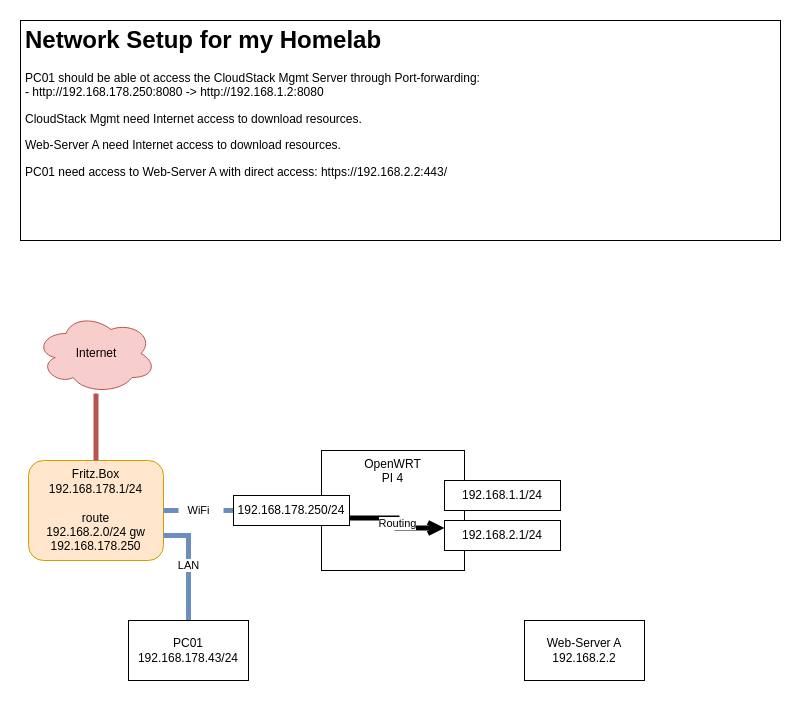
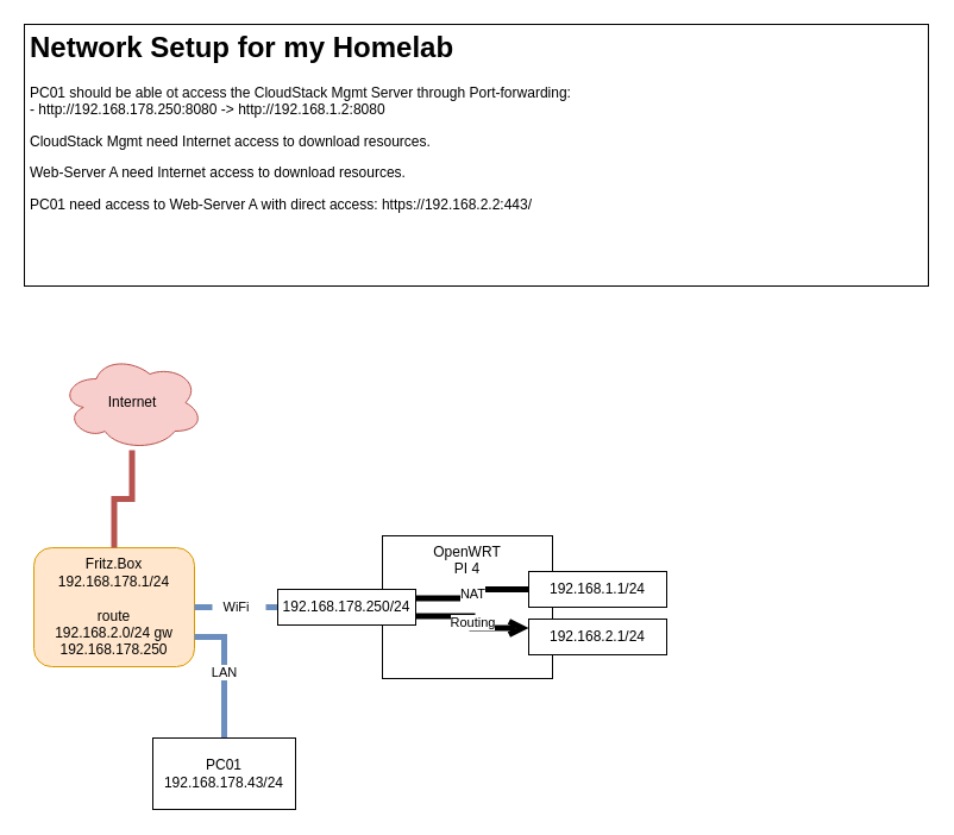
  <mxCell id="0" />
  <mxCell id="1" parent="0" />
  <mxCell id="2" value="&lt;div&gt;Fritz.Box&lt;/div&gt;&lt;div&gt;192.168.178.1/24&lt;/div&gt;&lt;div&gt;&lt;br&gt;&lt;/div&gt;&lt;div&gt;route&lt;/div&gt;&lt;div&gt;192.168.2.0/24 gw 192.168.178.250&lt;br&gt;&lt;/div&gt;" style="rounded=1;whiteSpace=wrap;html=1;fillColor=#ffe6cc;strokeColor=#d79b00;" vertex="1" parent="1"><mxGeometry x="28" y="460" width="135" height="100" as="geometry" /></mxCell>
  <mxCell id="3" style="edgeStyle=orthogonalEdgeStyle;rounded=0;orthogonalLoop=1;jettySize=auto;html=1;entryX=0.5;entryY=0;entryDx=0;entryDy=0;endArrow=none;endFill=0;strokeWidth=5;fillColor=#f8cecc;strokeColor=#b85450;" edge="1" parent="1" source="4" target="2"><mxGeometry relative="1" as="geometry" /></mxCell>
- <mxCell id="4" value="Internet" style="ellipse;shape=cloud;whiteSpace=wrap;html=1;fillColor=#f8cecc;strokeColor=#b85450;" vertex="1" parent="1"><mxGeometry x="35.5" y="313" width="120" height="80" as="geometry" /></mxCell>
+ <mxCell id="4" value="Internet" style="ellipse;shape=cloud;whiteSpace=wrap;html=1;fillColor=#f8cecc;strokeColor=#b85450;" vertex="1" parent="1"><mxGeometry x="50.5" y="298" width="120" height="80" as="geometry" /></mxCell>
  <mxCell id="5" value="&lt;div&gt;OpenWRT&lt;/div&gt;&lt;div&gt;PI 4&lt;/div&gt;" style="rounded=0;whiteSpace=wrap;html=1;verticalAlign=top;" vertex="1" parent="1"><mxGeometry x="321" y="450" width="143" height="120" as="geometry" /></mxCell>
  <mxCell id="6" value="WiFi" style="endArrow=none;dashed=1;html=1;rounded=0;strokeWidth=5;entryX=0;entryY=0.5;entryDx=0;entryDy=0;exitX=1;exitY=0.5;exitDx=0;exitDy=0;fillColor=#dae8fc;strokeColor=#6c8ebf;" edge="1" parent="1" source="2" target="9"><mxGeometry width="50" height="50" relative="1" as="geometry"><mxPoint x="208" y="510" as="sourcePoint" /><mxPoint x="456" y="510" as="targetPoint" /></mxGeometry></mxCell>
+ <mxCell id="7" value="NAT" style="edgeStyle=orthogonalEdgeStyle;rounded=0;orthogonalLoop=1;jettySize=auto;html=1;exitX=1;exitY=0.25;exitDx=0;exitDy=0;entryX=0;entryY=0.5;entryDx=0;entryDy=0;endArrow=none;endFill=0;strokeWidth=5;" edge="1" parent="1" source="9" target="10"><mxGeometry relative="1" as="geometry" /></mxCell>
  <mxCell id="8" value="Routing" style="edgeStyle=orthogonalEdgeStyle;rounded=0;orthogonalLoop=1;jettySize=auto;html=1;exitX=1;exitY=0.75;exitDx=0;exitDy=0;entryX=0;entryY=0.25;entryDx=0;entryDy=0;endArrow=open;endFill=0;strokeWidth=5;" edge="1" parent="1" source="9" target="11"><mxGeometry relative="1" as="geometry" /></mxCell>
  <mxCell id="9" value="192.168.178.250/24" style="text;html=1;align=center;verticalAlign=middle;whiteSpace=wrap;rounded=0;fillColor=default;strokeColor=default;" vertex="1" parent="1"><mxGeometry x="233" y="495" width="116" height="30" as="geometry" /></mxCell>
  <mxCell id="10" value="192.168.1.1/24" style="text;html=1;align=center;verticalAlign=middle;whiteSpace=wrap;rounded=0;fillColor=default;strokeColor=default;" vertex="1" parent="1"><mxGeometry x="444" y="480" width="116" height="30" as="geometry" /></mxCell>
  <mxCell id="11" value="192.168.2.1/24" style="text;html=1;align=center;verticalAlign=middle;whiteSpace=wrap;rounded=0;fillColor=default;strokeColor=default;" vertex="1" parent="1"><mxGeometry x="444" y="520" width="116" height="30" as="geometry" /></mxCell>
  <mxCell id="12" value="LAN" style="edgeStyle=orthogonalEdgeStyle;rounded=0;orthogonalLoop=1;jettySize=auto;html=1;entryX=1;entryY=0.75;entryDx=0;entryDy=0;endArrow=none;endFill=0;strokeWidth=5;fillColor=#dae8fc;strokeColor=#6c8ebf;" edge="1" parent="1" source="13" target="2"><mxGeometry relative="1" as="geometry" /></mxCell>
  <mxCell id="13" value="&lt;div&gt;PC01&lt;/div&gt;&lt;div&gt;192.168.178.43/24&lt;br&gt;&lt;/div&gt;" style="rounded=0;whiteSpace=wrap;html=1;strokeColor=default;fillColor=default;" vertex="1" parent="1"><mxGeometry x="128" y="620" width="120" height="60" as="geometry" /></mxCell>
- <mxCell id="14" value="&lt;div&gt;Web-Server A&lt;/div&gt;&lt;div&gt;192.168.2.2&lt;br&gt;&lt;/div&gt;" style="rounded=0;whiteSpace=wrap;html=1;strokeColor=default;fillColor=default;" vertex="1" parent="1"><mxGeometry x="524" y="620" width="120" height="60" as="geometry" /></mxCell>
  <mxCell id="15" value="&lt;h1&gt;Network Setup for my Homelab&lt;br&gt;&lt;/h1&gt;&lt;p&gt;PC01 should be able ot access the CloudStack Mgmt Server through Port-forwarding:&lt;br&gt;- http://192.168.178.250:8080 -&amp;gt; http://192.168.1.2:8080&lt;/p&gt;&lt;p&gt;CloudStack Mgmt need Internet access to download resources.&lt;/p&gt;&lt;p&gt;Web-Server A need Internet access to download resources.&lt;/p&gt;&lt;p&gt;PC01 need access to Web-Server A with direct access: https://192.168.2.2:443/&lt;br&gt;&lt;/p&gt;&lt;p&gt;&lt;br&gt;&lt;/p&gt;" style="text;html=1;spacing=5;spacingTop=-20;whiteSpace=wrap;overflow=hidden;rounded=0;fillColor=default;strokeColor=default;" vertex="1" parent="1"><mxGeometry x="20" y="20" width="760" height="220" as="geometry" /></mxCell>
